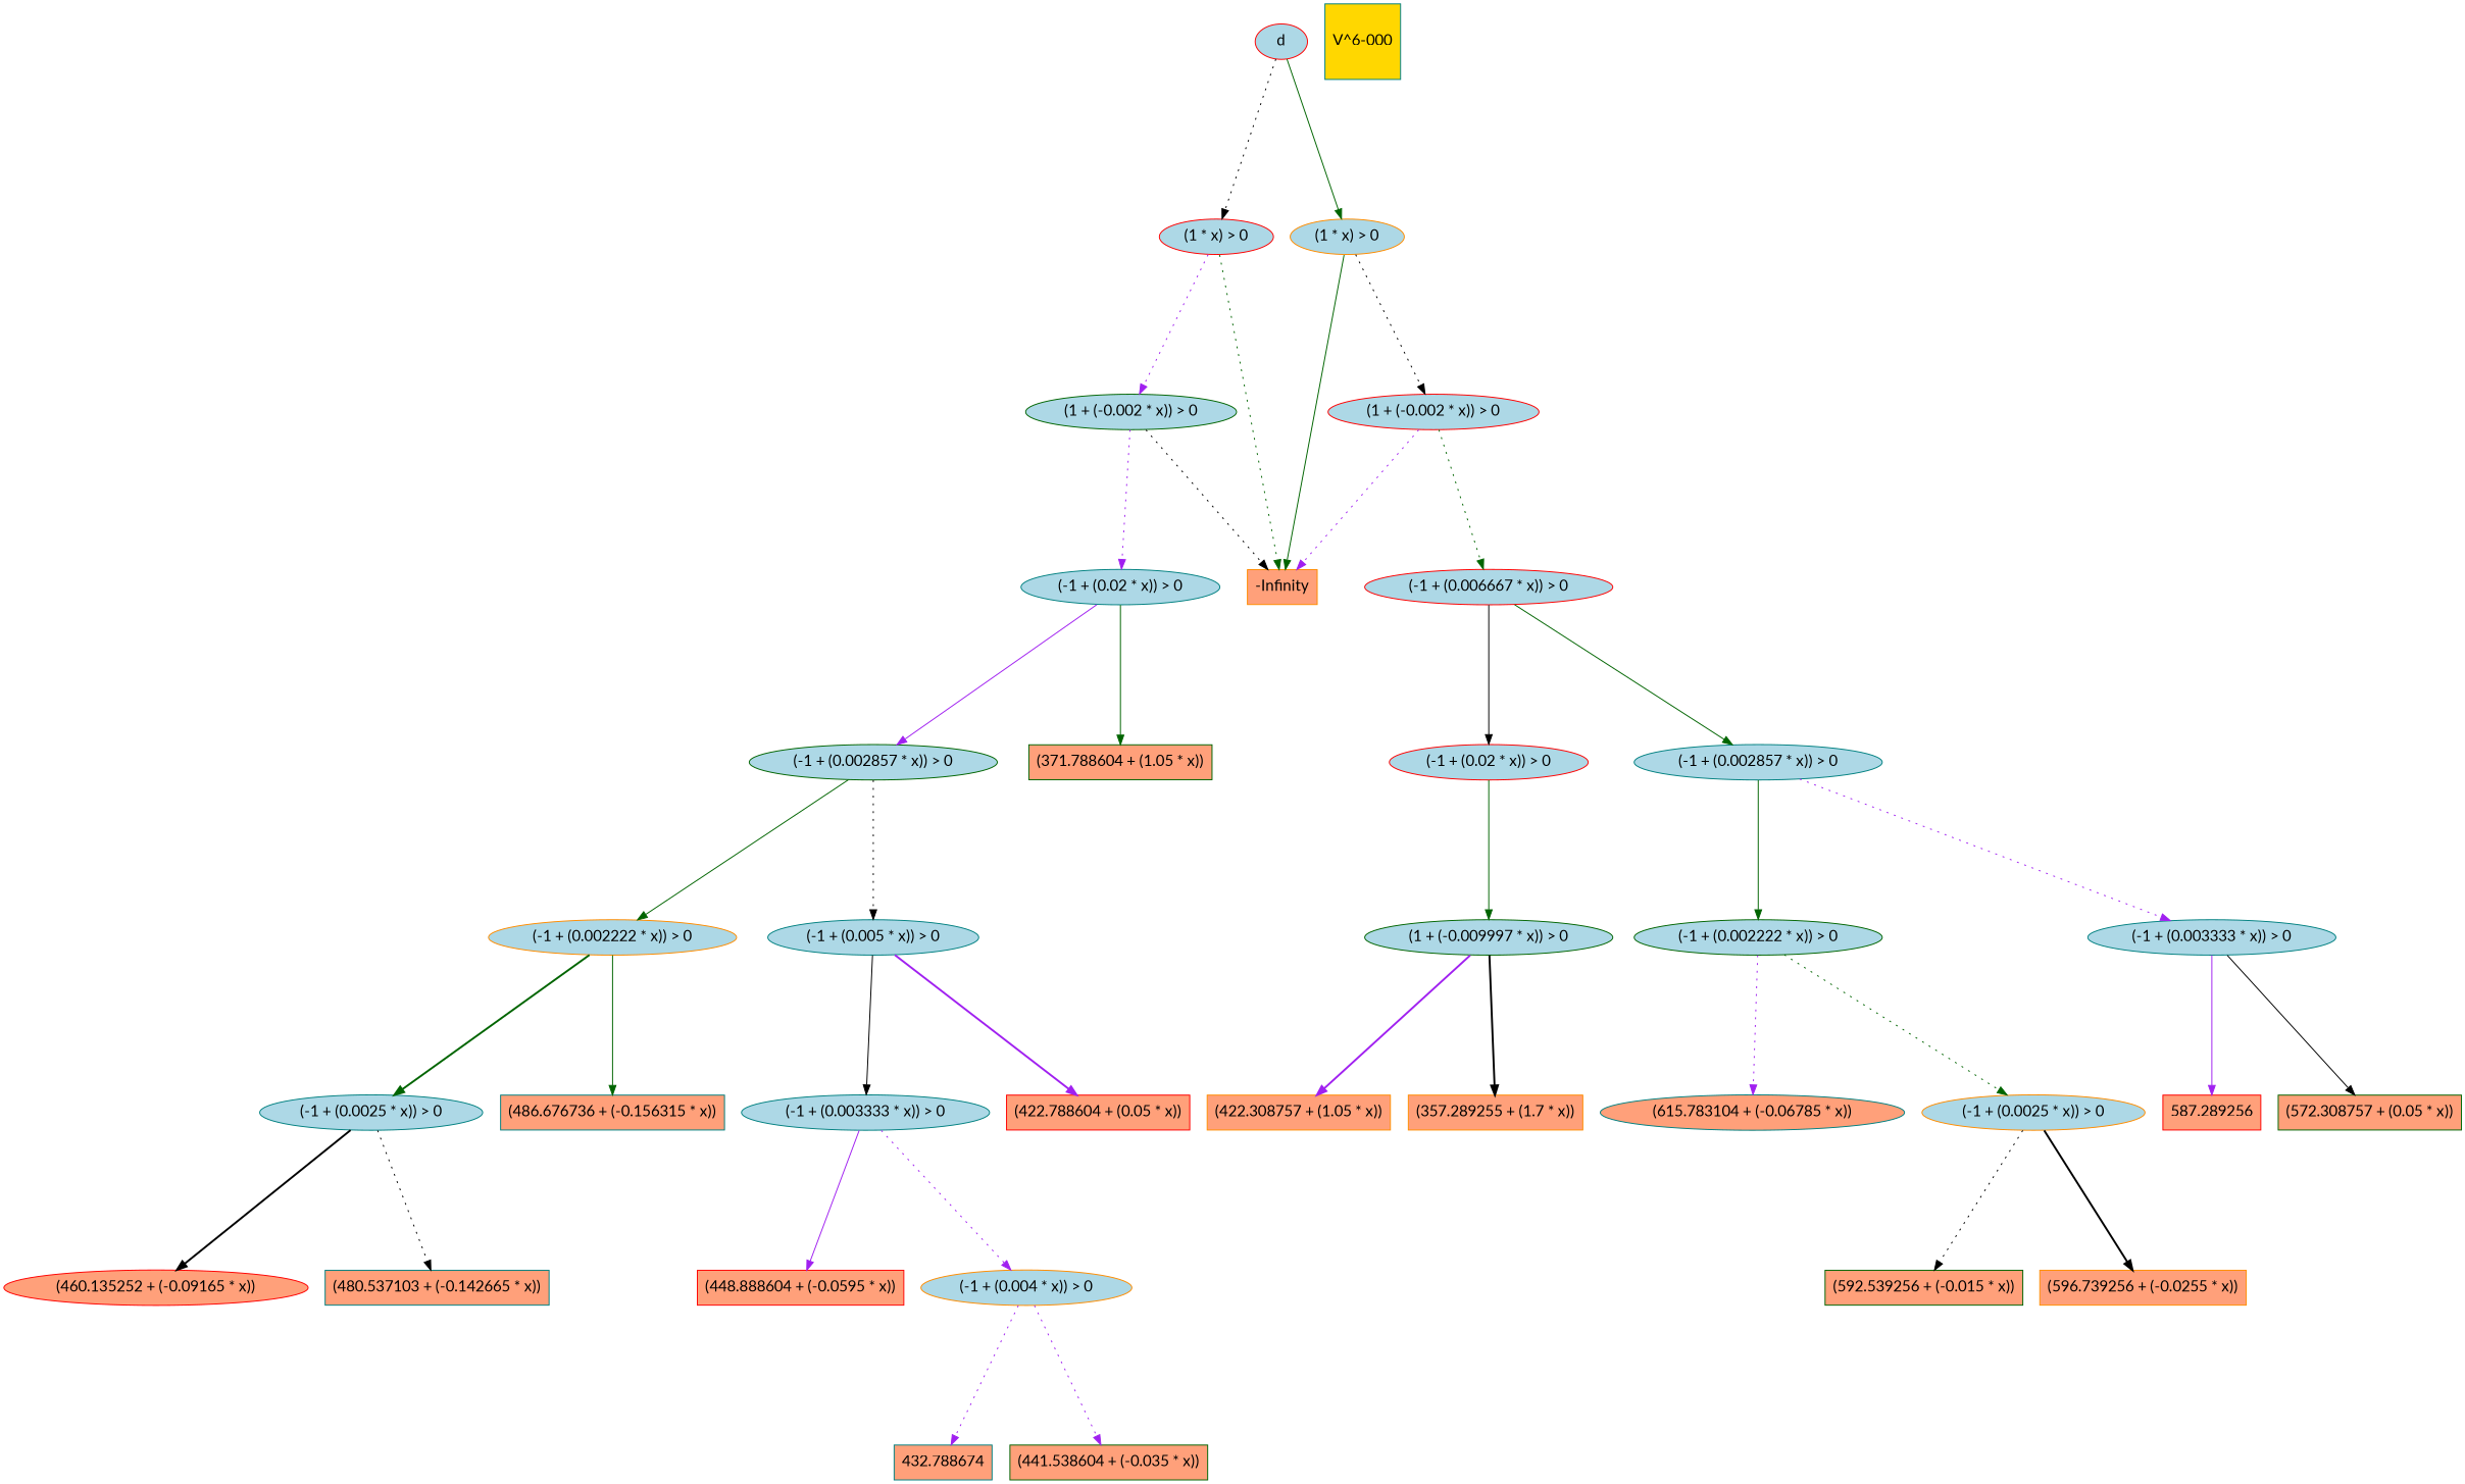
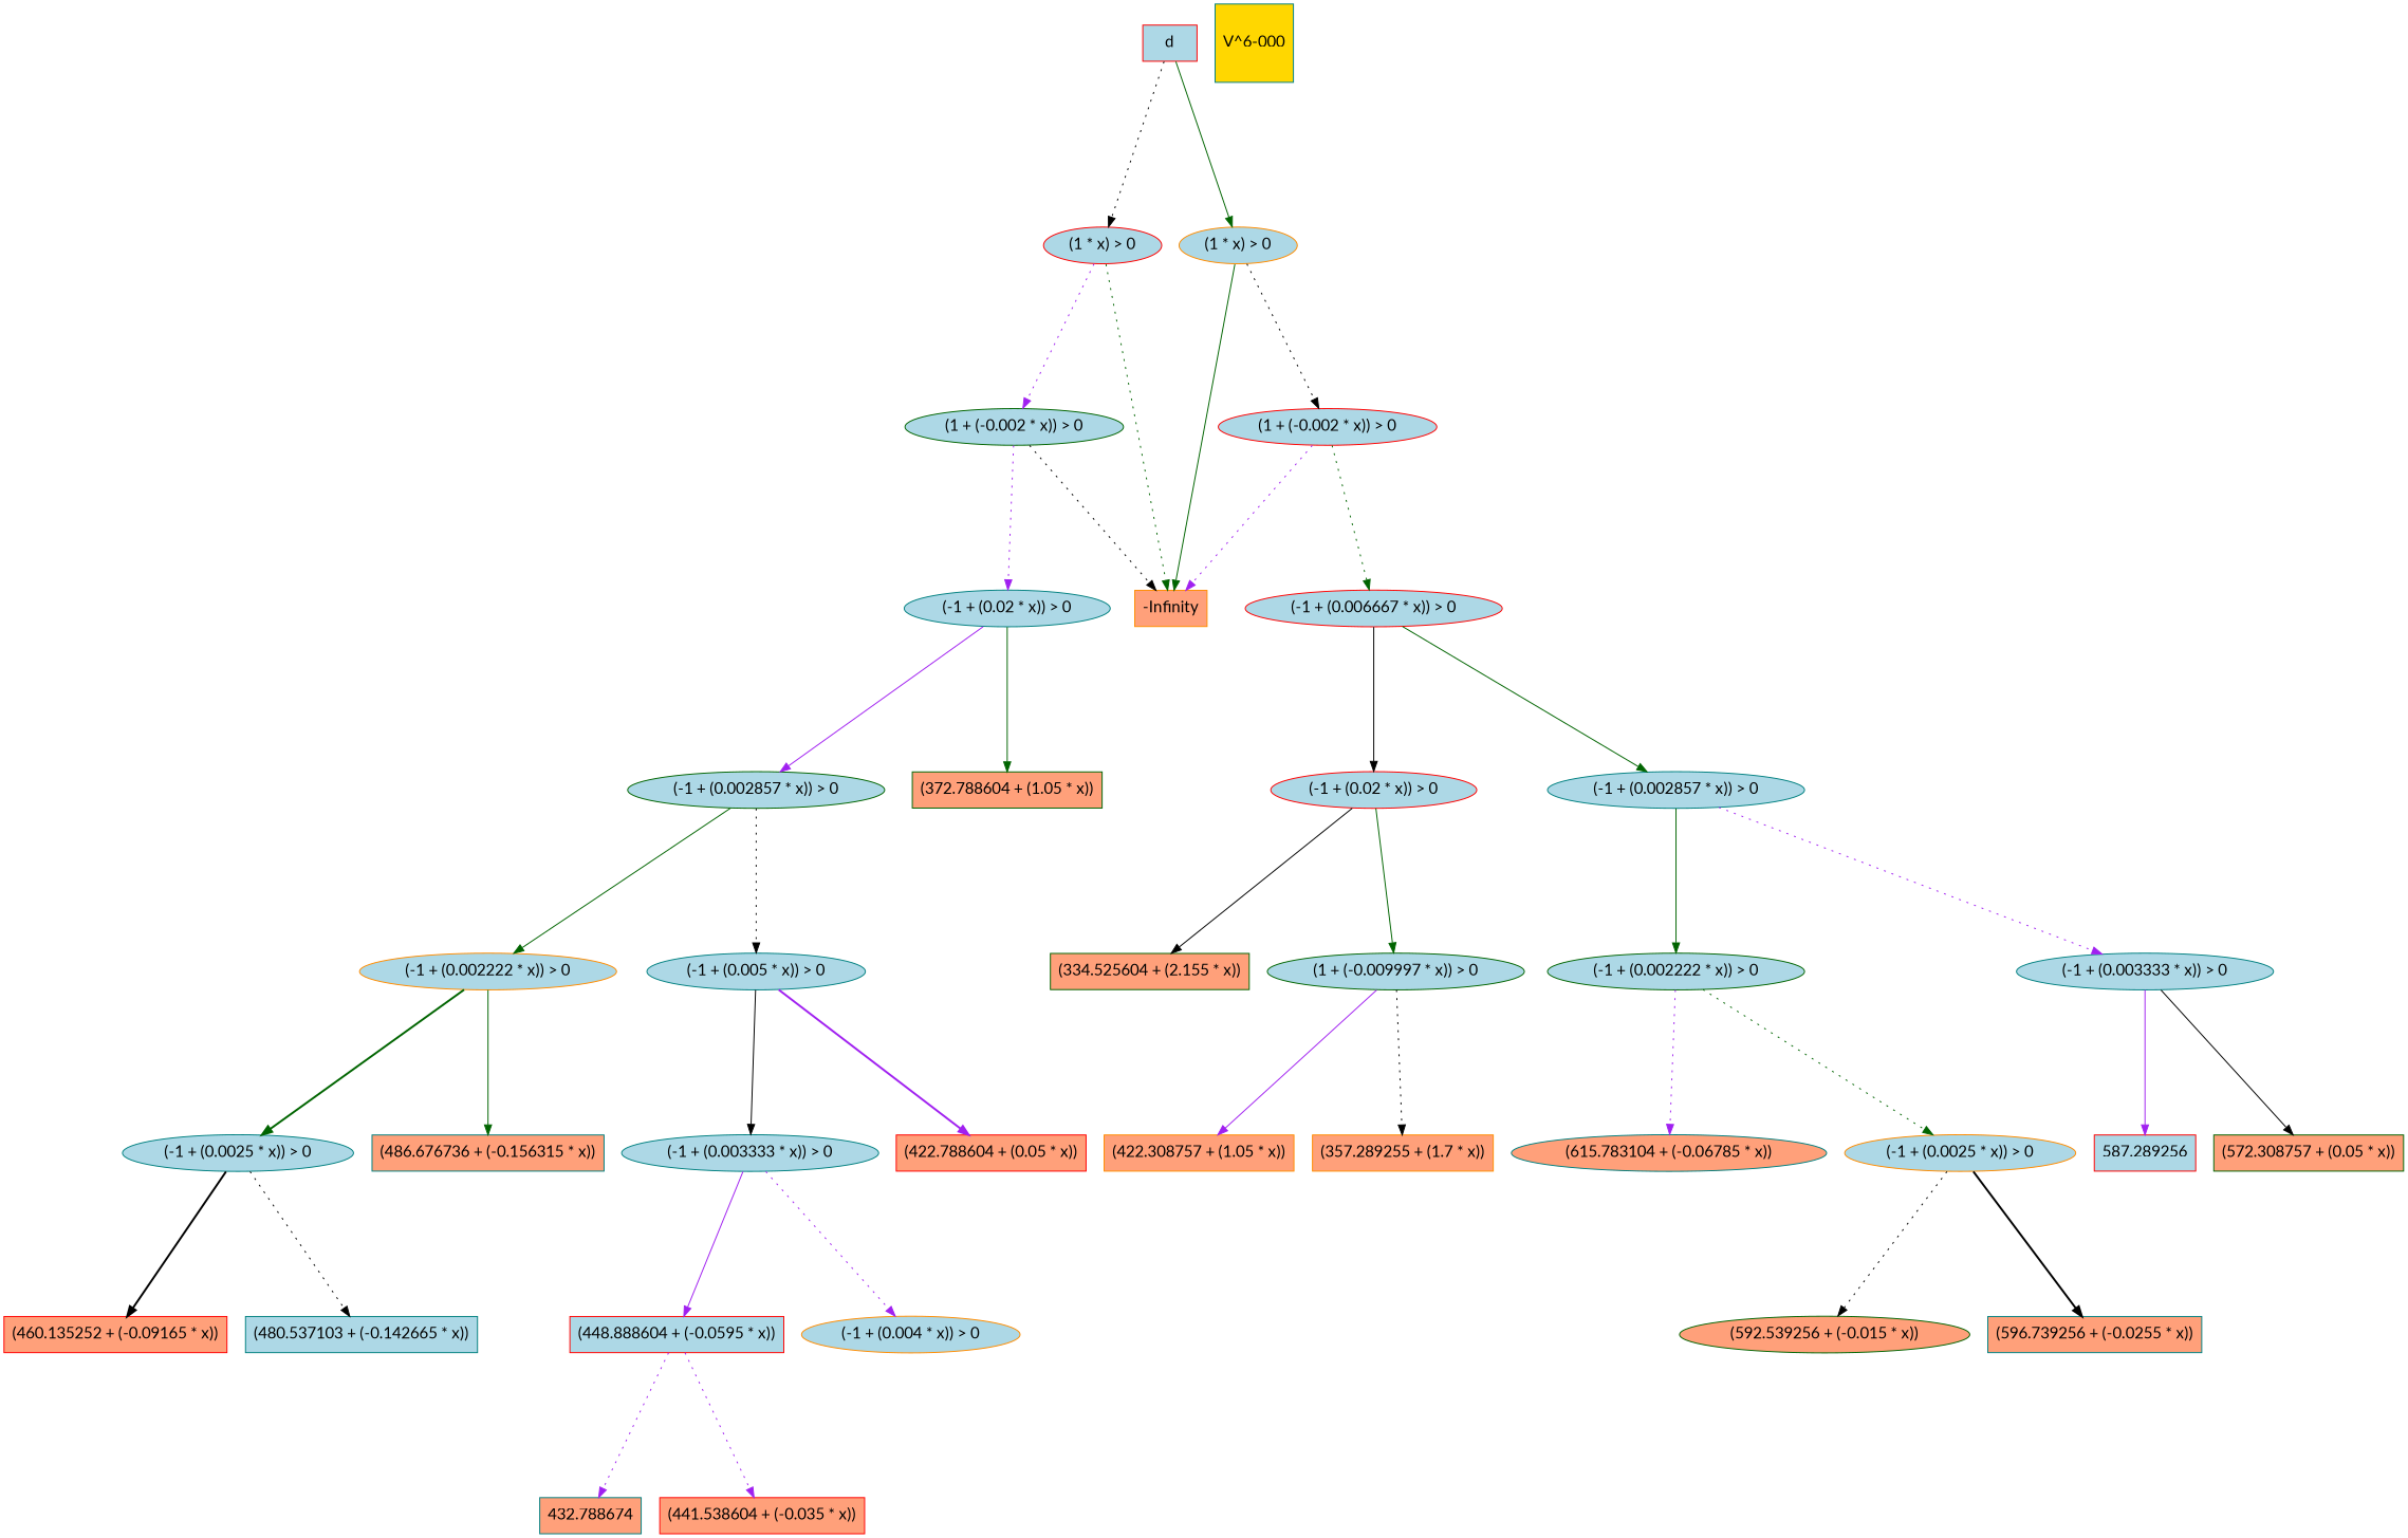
  digraph {
    fontname=Lato
    fontsize=16
    ranksep=2.00
    node [color=teal fillcolor=lightblue fontname=Lato fontsize=16 shape=ellipse style=filled]
    edge [color=black fontname=Lato style=dotted]
-   n1 [color=red label=d]
+   n1 [color=red label=d shape=box]
    n2 [color=red label="(1 * x) > 0"]
    n3 [color=darkorange label="(1 * x) > 0"]
    n4 [color=darkgreen label="(1 + (-0.002 * x)) > 0"]
    n5 [color=darkorange fillcolor=lightsalmon label="-Infinity" shape=box]
    n6 [color=red label="(1 + (-0.002 * x)) > 0"]
    n7 [color=darkorange fillcolor=lightsalmon label="(422.308757 + (1.05 * x))" shape=box]
    n8 [label="(-1 + (0.02 * x)) > 0"]
    n9 [color=darkgreen label="(-1 + (0.002857 * x)) > 0"]
-   n10 [color=darkgreen fillcolor=lightsalmon label="(371.788604 + (1.05 * x))" shape=box]
+   n10 [color=darkgreen fillcolor=lightsalmon label="(372.788604 + (1.05 * x))" shape=box]
    n11 [color=darkorange label="(-1 + (0.002222 * x)) > 0"]
    n12 [label="(-1 + (0.005 * x)) > 0"]
    n13 [color=darkorange fillcolor=lightsalmon label="(357.289255 + (1.7 * x))" shape=box]
    n14 [label="(-1 + (0.0025 * x)) > 0"]
    n15 [fillcolor=lightsalmon label="(486.676736 + (-0.156315 * x))" shape=box]
    n16 [label="(-1 + (0.003333 * x)) > 0"]
    n17 [color=red fillcolor=lightsalmon label="(422.788604 + (0.05 * x))" shape=box]
-   n18 [color=red fillcolor=lightsalmon label="(460.135252 + (-0.09165 * x))"]
-   n19 [fillcolor=lightsalmon label="(480.537103 + (-0.142665 * x))" shape=box]
-   n20 [color=red fillcolor=lightsalmon label="(448.888604 + (-0.0595 * x))" shape=box]
+   n18 [color=red fillcolor=lightsalmon label="(460.135252 + (-0.09165 * x))" shape=box]
+   n19 [label="(480.537103 + (-0.142665 * x))" shape=box]
+   n20 [color=red label="(448.888604 + (-0.0595 * x))" shape=box]
    n21 [fillcolor=lightsalmon label="(615.783104 + (-0.06785 * x))"]
    n22 [color=darkorange label="(-1 + (0.004 * x)) > 0"]
    n23 [fillcolor=lightsalmon label=432.788674 shape=box]
-   n24 [color=darkgreen fillcolor=lightsalmon label="(441.538604 + (-0.035 * x))" shape=box]
-   n25 [color=darkgreen fillcolor=lightsalmon label="(592.539256 + (-0.015 * x))" shape=box]
-   n26 [color=red fillcolor=lightsalmon label=587.289256 shape=box]
+   n24 [color=red fillcolor=lightsalmon label="(441.538604 + (-0.035 * x))" shape=box]
+   n25 [color=darkgreen fillcolor=lightsalmon label="(592.539256 + (-0.015 * x))"]
+   n26 [color=red label=587.289256 shape=box]
    n27 [color=red label="(-1 + (0.006667 * x)) > 0"]
    n28 [color=red label="(-1 + (0.02 * x)) > 0"]
+   n29 [color=darkgreen fillcolor=lightsalmon label="(334.525604 + (2.155 * x))" shape=box]
    n30 [color=darkgreen label="(1 + (-0.009997 * x)) > 0"]
    n31 [label="(-1 + (0.002857 * x)) > 0"]
    n32 [color=darkgreen label="(-1 + (0.002222 * x)) > 0"]
    n33 [label="(-1 + (0.003333 * x)) > 0"]
    n34 [color=darkorange label="(-1 + (0.0025 * x)) > 0"]
    n35 [color=darkgreen fillcolor=lightsalmon label="(572.308757 + (0.05 * x))" shape=box]
-   n36 [color=darkorange fillcolor=lightsalmon label="(596.739256 + (-0.0255 * x))" shape=box]
+   n36 [fillcolor=lightsalmon label="(596.739256 + (-0.0255 * x))" shape=box]
    n37 [fillcolor=gold1 label="V^6-000" shape=square]
    n1 -> n2
    n1 -> n3 [color=darkgreen style=solid]
    n2 -> n4 [color=purple]
    n2 -> n5 [color=darkgreen]
    n3 -> n5 [color=darkgreen style=solid]
    n3 -> n6
    n4 -> n5
    n4 -> n8 [color=purple]
    n6 -> n5 [color=purple]
    n6 -> n27 [color=darkgreen]
    n8 -> n9 [color=purple style=solid]
    n8 -> n10 [color=darkgreen style=solid]
    n9 -> n11 [color=darkgreen style=solid]
    n9 -> n12
    n11 -> n14 [color=darkgreen style=bold]
    n11 -> n15 [color=darkgreen style=solid]
    n12 -> n16 [style=solid]
    n12 -> n17 [color=purple style=bold]
    n14 -> n18 [style=bold]
    n14 -> n19
    n16 -> n20 [color=purple style=solid]
    n16 -> n22 [color=purple]
-   n22 -> n23 [color=purple]
-   n22 -> n24 [color=purple]
+   n20 -> n23 [color=purple]
+   n20 -> n24 [color=purple]
    n27 -> n28 [style=solid]
    n27 -> n31 [color=darkgreen style=solid]
+   n28 -> n29 [style=solid]
    n28 -> n30 [color=darkgreen style=solid]
-   n30 -> n7 [color=purple style=bold]
-   n30 -> n13 [style=bold]
+   n30 -> n7 [color=purple style=solid]
+   n30 -> n13
    n31 -> n32 [color=darkgreen style=solid]
    n31 -> n33 [color=purple]
    n32 -> n21 [color=purple]
    n32 -> n34 [color=darkgreen]
    n33 -> n26 [color=purple style=solid]
    n33 -> n35 [style=solid]
    n34 -> n25
    n34 -> n36 [style=bold]
  }
